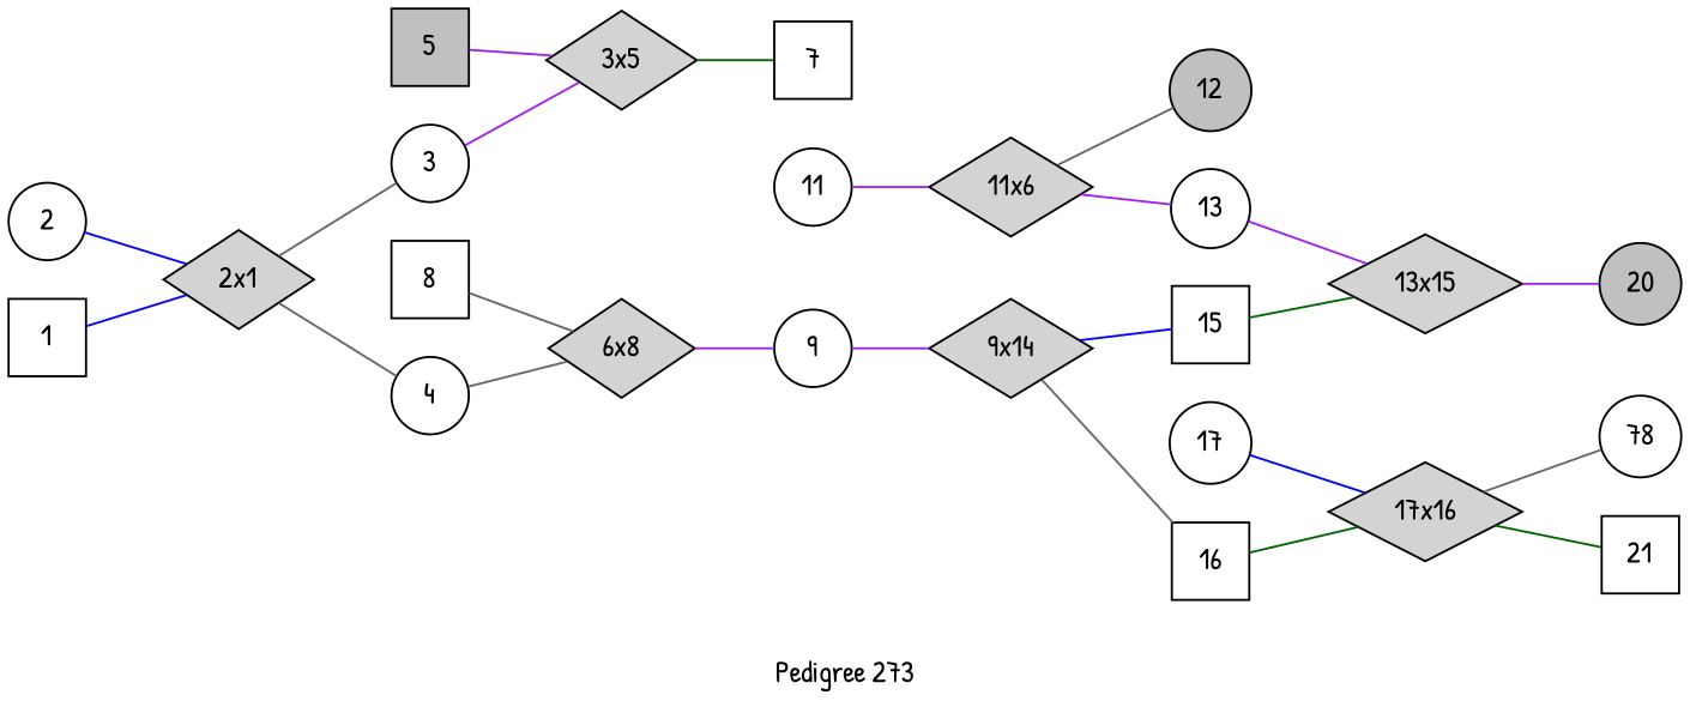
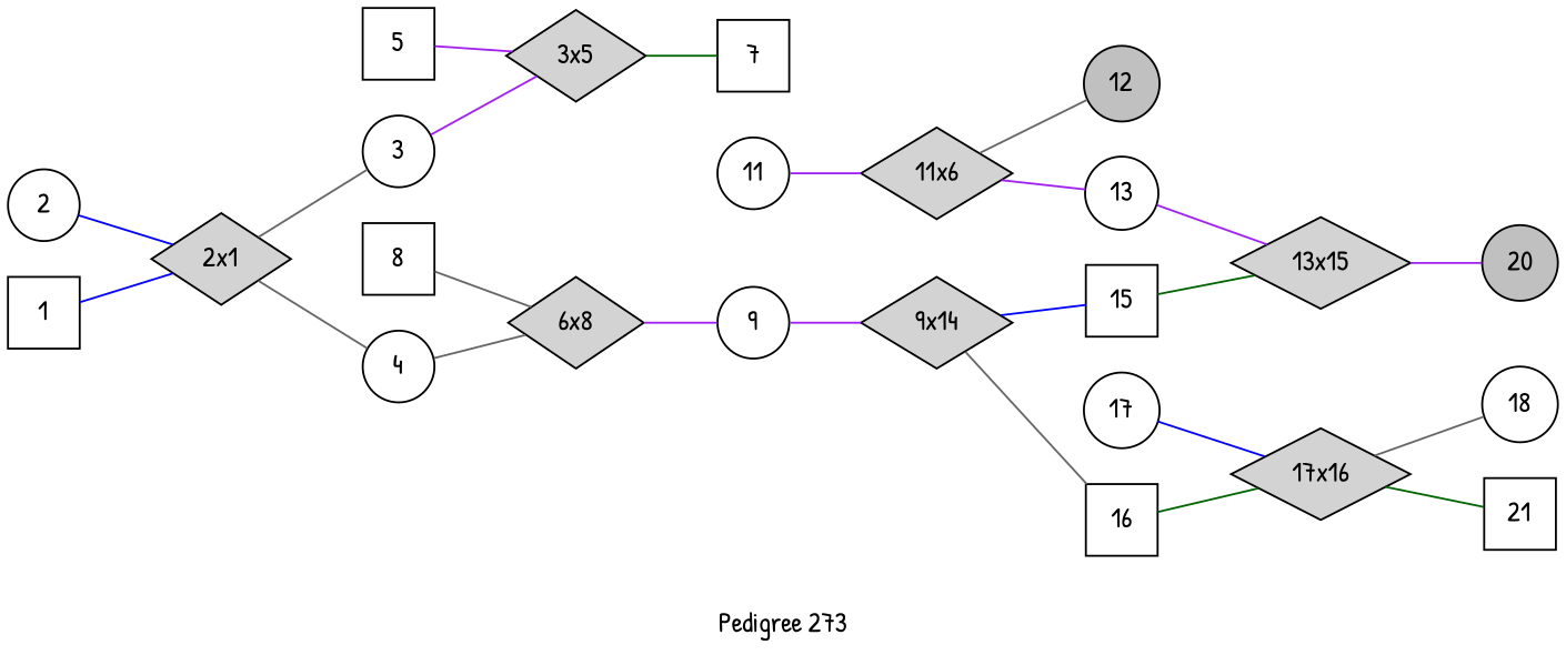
  digraph {
    fontname="Patrick Hand"
    label="Pedigree 273"
    mincross=2.0
    rankdir=LR
    node [fontname="Patrick Hand" shape=circle style=filled fillcolor=white]
    edge [color=purple dir=none fontname="Patrick Hand" weight=1]
    "2x1" [height=.1 shape=diamond width=.1 fillcolor=""]
    2
    3
    4
    "3x5" [height=.1 shape=diamond width=.1 fillcolor=""]
    7 [regular=1 shape=box]
    n7 [height=.1 label="6x8" shape=diamond width=.1 fillcolor=""]
    9
-   5 [fillcolor=grey regular=1 shape=box]
+   5 [regular=1 shape=box]
    "11x6" [height=.1 shape=diamond width=.1 fillcolor=""]
    12 [fillcolor=grey]
    13
    8 [regular=1 shape=box]
    "9x14" [height=.1 shape=diamond width=.1 fillcolor=""]
    15 [regular=1 shape=box]
    16 [regular=1 shape=box]
    11
    "13x15" [height=.1 shape=diamond width=.1 fillcolor=""]
    20 [fillcolor=grey]
    "17x16" [height=.1 shape=diamond width=.1 fillcolor=""]
-   18 [label=78]
+   18
    21 [regular=1 shape=box]
    17
    1 [regular=1 shape=box]
    "2x1" -> 3 [color=gray40 weight=2]
    "2x1" -> 4 [color=gray40 weight=2]
    2 -> "2x1" [color=blue]
    3 -> "3x5"
    4 -> n7 [color=gray40]
    "3x5" -> 7 [color=darkgreen weight=2]
    n7 -> 9 [weight=2]
    9 -> "9x14"
    5 -> "3x5"
    "11x6" -> 12 [color=gray40 weight=2]
    "11x6" -> 13 [weight=2]
    13 -> "13x15"
    8 -> n7 [color=gray40]
    "9x14" -> 15 [color=blue weight=2]
    "9x14" -> 16 [color=gray40 weight=2]
    15 -> "13x15" [color=darkgreen]
    16 -> "17x16" [color=darkgreen]
    11 -> "11x6"
    "13x15" -> 20 [weight=2]
    "17x16" -> 18 [color=gray40 weight=2]
    "17x16" -> 21 [color=darkgreen weight=2]
    17 -> "17x16" [color=blue]
    1 -> "2x1" [color=blue]
  }
